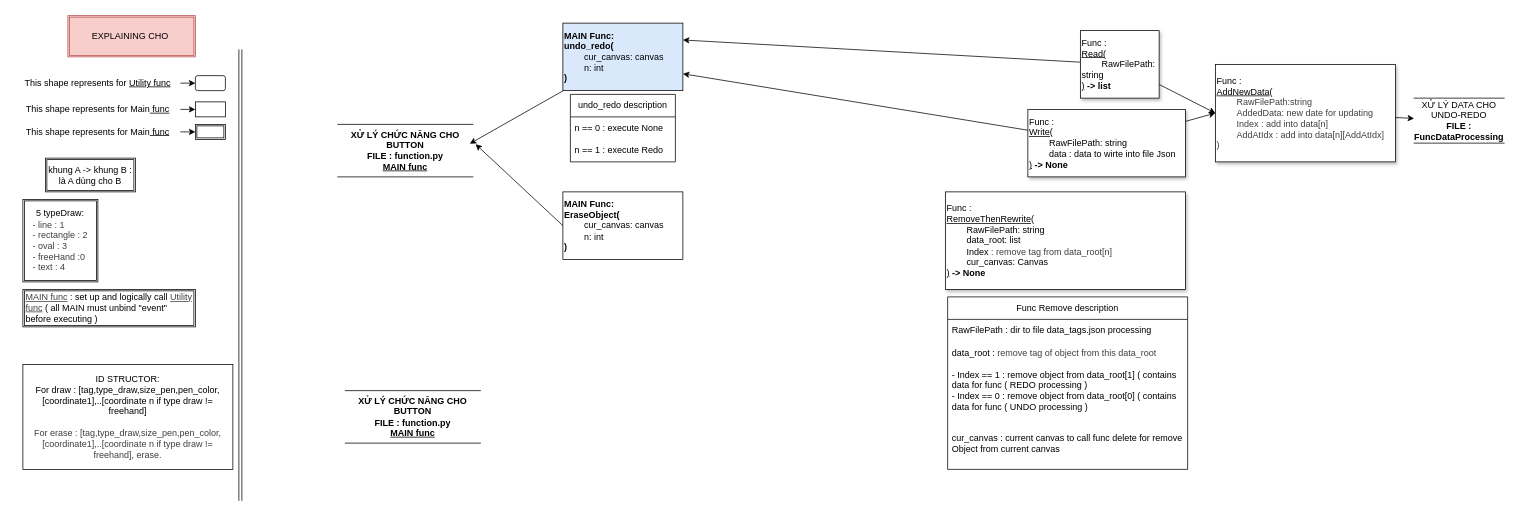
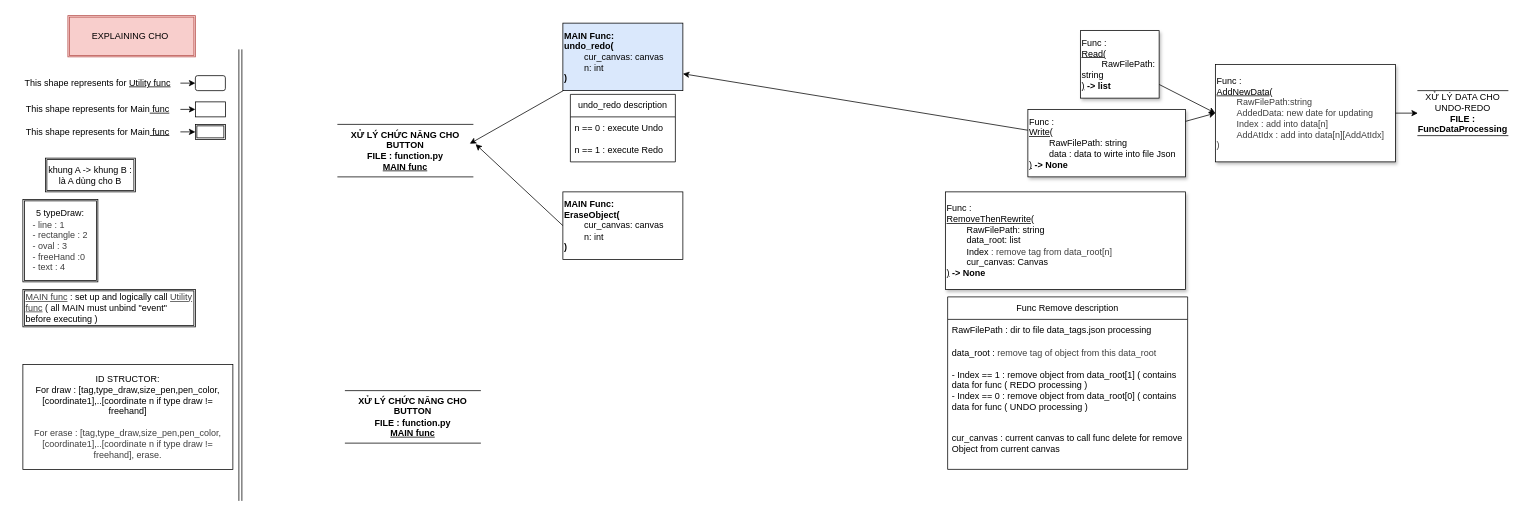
  <mxCell id="0" />
  <mxCell id="1" parent="0" />
- <mxCell id="2" value="XỬ LÝ DATA CHO UNDO-REDO&lt;div&gt;&lt;b&gt;FILE : FuncDataProcessing&lt;/b&gt;&lt;/div&gt;" style="shape=partialRectangle;whiteSpace=wrap;html=1;left=0;right=0;fillColor=none;" parent="1" vertex="1"><mxGeometry x="1885" y="130" width="120" height="60" as="geometry" /></mxCell>
+ <mxCell id="2" value="XỬ LÝ DATA CHO UNDO-REDO&lt;div&gt;&lt;b&gt;FILE : FuncDataProcessing&lt;/b&gt;&lt;/div&gt;" style="shape=partialRectangle;whiteSpace=wrap;html=1;left=0;right=0;fillColor=none;" parent="1" vertex="1"><mxGeometry x="1890" y="120" width="120" height="60" as="geometry" /></mxCell>
  <mxCell id="3" style="edgeStyle=none;html=1;" parent="1" source="4" target="2" edge="1"><mxGeometry relative="1" as="geometry" /></mxCell>
  <mxCell id="4" value="Func :&lt;div&gt;&lt;u&gt;AddNewData&lt;/u&gt;(&lt;/div&gt;&lt;div style=&quot;&quot;&gt;&lt;span style=&quot;color: rgb(63, 63, 63); background-color: transparent;&quot;&gt;&lt;span style=&quot;white-space: pre;&quot;&gt;&#09;&lt;/span&gt;RawFilePath:string&lt;/span&gt;&lt;/div&gt;&lt;div style=&quot;&quot;&gt;&lt;span style=&quot;color: rgb(63, 63, 63); background-color: transparent;&quot;&gt;&lt;span style=&quot;white-space: pre;&quot;&gt;&#09;&lt;/span&gt;AddedData: new date for updating&lt;/span&gt;&lt;/div&gt;&lt;div style=&quot;&quot;&gt;&lt;span style=&quot;color: rgb(63, 63, 63); background-color: transparent;&quot;&gt;&lt;span style=&quot;white-space: pre;&quot;&gt;&#09;&lt;/span&gt;Index&amp;nbsp;: add into data[n]&lt;br&gt;&lt;/span&gt;&lt;/div&gt;&lt;div style=&quot;&quot;&gt;&lt;span style=&quot;color: rgb(63, 63, 63); background-color: transparent;&quot;&gt;&lt;span style=&quot;white-space: pre;&quot;&gt;&#09;&lt;/span&gt;AddAtIdx : add into data[n][AddAtIdx]&lt;br&gt;&lt;/span&gt;&lt;/div&gt;&lt;div&gt;&lt;span style=&quot;color: rgb(63, 63, 63); background-color: transparent;&quot;&gt;)&lt;/span&gt;&lt;/div&gt;" style="rounded=0;whiteSpace=wrap;html=1;align=left;shadow=1;" parent="1" vertex="1"><mxGeometry x="1620" y="85" width="240" height="130" as="geometry" /></mxCell>
  <mxCell id="5" style="edgeStyle=none;html=1;entryX=0;entryY=0.5;entryDx=0;entryDy=0;" parent="1" source="7" target="4" edge="1"><mxGeometry relative="1" as="geometry" /></mxCell>
- <mxCell id="6" style="edgeStyle=none;html=1;entryX=1;entryY=0.25;entryDx=0;entryDy=0;" parent="1" source="7" target="14" edge="1"><mxGeometry relative="1" as="geometry" /></mxCell>
  <mxCell id="7" value="Func :&lt;div&gt;&lt;u&gt;Read(&lt;/u&gt;&lt;/div&gt;&lt;div&gt;&lt;span style=&quot;text-decoration-line: underline; white-space: pre;&quot;&gt;&#09;&lt;/span&gt;RawFilePath: string&lt;br&gt;&lt;/div&gt;&lt;div&gt;&lt;u&gt;)&lt;/u&gt;&amp;nbsp;&lt;b&gt;-&amp;gt; list&lt;/b&gt;&lt;/div&gt;" style="rounded=0;whiteSpace=wrap;html=1;align=left;shadow=1;" parent="1" vertex="1"><mxGeometry x="1440" y="40" width="105" height="90" as="geometry" /></mxCell>
  <mxCell id="8" style="edgeStyle=none;html=1;entryX=0;entryY=0.5;entryDx=0;entryDy=0;" parent="1" source="10" target="4" edge="1"><mxGeometry relative="1" as="geometry" /></mxCell>
  <mxCell id="9" style="edgeStyle=none;html=1;entryX=1;entryY=0.75;entryDx=0;entryDy=0;" parent="1" source="10" target="14" edge="1"><mxGeometry relative="1" as="geometry" /></mxCell>
  <mxCell id="10" value="Func :&lt;div&gt;&lt;u&gt;Write(&lt;/u&gt;&lt;/div&gt;&lt;div&gt;&lt;span style=&quot;text-decoration-line: underline; white-space: pre;&quot;&gt;&#09;&lt;/span&gt;RawFilePath: string&lt;br&gt;&lt;/div&gt;&lt;div&gt;&lt;span style=&quot;white-space: pre;&quot;&gt;&#09;&lt;/span&gt;data : data to wirte into file Json&lt;br&gt;&lt;/div&gt;&lt;div&gt;&lt;u&gt;)&lt;/u&gt;&amp;nbsp;&lt;b&gt;-&amp;gt; None&lt;/b&gt;&lt;/div&gt;" style="rounded=0;whiteSpace=wrap;html=1;align=left;shadow=1;" parent="1" vertex="1"><mxGeometry x="1370" y="145" width="210" height="90" as="geometry" /></mxCell>
  <mxCell id="11" value="undo_redo description" style="swimlane;fontStyle=0;childLayout=stackLayout;horizontal=1;startSize=30;horizontalStack=0;resizeParent=1;resizeParentMax=0;resizeLast=0;collapsible=1;marginBottom=0;whiteSpace=wrap;html=1;" parent="1" vertex="1"><mxGeometry x="760" y="125" width="140" height="90" as="geometry" /></mxCell>
- <mxCell id="12" value="n == 0 : execute None" style="text;strokeColor=none;fillColor=none;align=left;verticalAlign=middle;spacingLeft=4;spacingRight=4;overflow=hidden;points=[[0,0.5],[1,0.5]];portConstraint=eastwest;rotatable=0;whiteSpace=wrap;html=1;" parent="11" vertex="1"><mxGeometry y="30" width="140" height="30" as="geometry" /></mxCell>
+ <mxCell id="12" value="n == 0 : execute Undo" style="text;strokeColor=none;fillColor=none;align=left;verticalAlign=middle;spacingLeft=4;spacingRight=4;overflow=hidden;points=[[0,0.5],[1,0.5]];portConstraint=eastwest;rotatable=0;whiteSpace=wrap;html=1;" parent="11" vertex="1"><mxGeometry y="30" width="140" height="30" as="geometry" /></mxCell>
  <mxCell id="13" value="n == 1 : execute Redo" style="text;strokeColor=none;fillColor=none;align=left;verticalAlign=middle;spacingLeft=4;spacingRight=4;overflow=hidden;points=[[0,0.5],[1,0.5]];portConstraint=eastwest;rotatable=0;whiteSpace=wrap;html=1;" parent="11" vertex="1"><mxGeometry y="60" width="140" height="30" as="geometry" /></mxCell>
  <mxCell id="14" value="&lt;b&gt;MAIN Func:&lt;/b&gt;&lt;div&gt;&lt;b&gt;undo_redo(&lt;/b&gt;&lt;/div&gt;&lt;div&gt;&lt;span style=&quot;white-space: pre;&quot;&gt;&#09;&lt;/span&gt;cur_canvas: canvas&lt;/div&gt;&lt;div&gt;&lt;span style=&quot;white-space: pre;&quot;&gt;&#09;&lt;/span&gt;n: int&lt;/div&gt;&lt;div&gt;&lt;b&gt;)&lt;/b&gt;&lt;/div&gt;" style="rounded=0;whiteSpace=wrap;html=1;align=left;fillColor=#dae8fc;" parent="1" vertex="1"><mxGeometry x="750" y="30" width="160" height="90" as="geometry" /></mxCell>
  <mxCell id="15" value="&lt;b&gt;XỬ LÝ CHỨC NĂNG CHO BUTTON&lt;/b&gt;&lt;br&gt;&lt;div&gt;&lt;b&gt;FILE : function.py&lt;/b&gt;&lt;/div&gt;&lt;div&gt;&lt;b&gt;&lt;u&gt;MAIN func&lt;/u&gt;&lt;/b&gt;&lt;/div&gt;" style="shape=partialRectangle;whiteSpace=wrap;html=1;left=0;right=0;fillColor=none;" parent="1" vertex="1"><mxGeometry x="450" y="165" width="180" height="70" as="geometry" /></mxCell>
  <mxCell id="16" style="edgeStyle=none;html=1;entryX=0.977;entryY=0.368;entryDx=0;entryDy=0;entryPerimeter=0;" parent="1" source="14" target="15" edge="1"><mxGeometry relative="1" as="geometry" /></mxCell>
  <mxCell id="17" value="Func :&lt;div&gt;&lt;u&gt;RemoveThenRewrite(&lt;/u&gt;&lt;/div&gt;&lt;div&gt;&lt;span style=&quot;text-decoration-line: underline; white-space: pre;&quot;&gt;&#09;&lt;/span&gt;RawFilePath: string&lt;br&gt;&lt;/div&gt;&lt;div&gt;&lt;span style=&quot;white-space: pre;&quot;&gt;&#09;&lt;/span&gt;data_root: list&lt;/div&gt;&lt;div&gt;&lt;span style=&quot;color: rgb(63, 63, 63); background-color: transparent; white-space: pre;&quot;&gt;&#09;&lt;/span&gt;Index&lt;span style=&quot;color: rgb(63, 63, 63); background-color: transparent;&quot;&gt;&amp;nbsp;: remove tag from data_root[n]&lt;/span&gt;&lt;/div&gt;&lt;div&gt;&lt;span style=&quot;white-space: pre;&quot;&gt;&#09;&lt;/span&gt;cur_canvas: Canvas&lt;br&gt;&lt;/div&gt;&lt;div&gt;&lt;u&gt;)&lt;/u&gt;&amp;nbsp;&lt;b&gt;-&amp;gt; None&lt;/b&gt;&lt;/div&gt;" style="rounded=0;whiteSpace=wrap;html=1;align=left;shadow=1;" parent="1" vertex="1"><mxGeometry x="1260" y="255" width="320" height="130" as="geometry" /></mxCell>
  <mxCell id="18" value="Func Remove description" style="swimlane;fontStyle=0;childLayout=stackLayout;horizontal=1;startSize=30;horizontalStack=0;resizeParent=1;resizeParentMax=0;resizeLast=0;collapsible=1;marginBottom=0;whiteSpace=wrap;html=1;" parent="1" vertex="1"><mxGeometry x="1263" y="395" width="320" height="230" as="geometry" /></mxCell>
  <mxCell id="19" value="RawFilePath : dir to file data_tags.json processing" style="text;strokeColor=none;fillColor=none;align=left;verticalAlign=middle;spacingLeft=4;spacingRight=4;overflow=hidden;points=[[0,0.5],[1,0.5]];portConstraint=eastwest;rotatable=0;whiteSpace=wrap;html=1;" parent="18" vertex="1"><mxGeometry y="30" width="320" height="30" as="geometry" /></mxCell>
  <mxCell id="20" value="data_root :&amp;nbsp;&lt;span style=&quot;color: rgb(63, 63, 63); background-color: transparent;&quot;&gt;remove tag of object from this data_root&lt;/span&gt;" style="text;strokeColor=none;fillColor=none;align=left;verticalAlign=middle;spacingLeft=4;spacingRight=4;overflow=hidden;points=[[0,0.5],[1,0.5]];portConstraint=eastwest;rotatable=0;whiteSpace=wrap;html=1;" parent="18" vertex="1"><mxGeometry y="60" width="320" height="30" as="geometry" /></mxCell>
  <mxCell id="21" value="- Index == 1 : remove object from data_root[1] ( contains data for func ( REDO processing )&lt;div&gt;- Index == 0 : remove object from data_root[0]&amp;nbsp;&lt;span style=&quot;color: rgb(0, 0, 0); background-color: transparent;&quot;&gt;( contains data for func ( UNDO processing )&lt;/span&gt;&lt;/div&gt;" style="text;strokeColor=none;fillColor=none;align=left;verticalAlign=middle;spacingLeft=4;spacingRight=4;overflow=hidden;points=[[0,0.5],[1,0.5]];portConstraint=eastwest;rotatable=0;whiteSpace=wrap;html=1;" parent="18" vertex="1"><mxGeometry y="90" width="320" height="70" as="geometry" /></mxCell>
  <mxCell id="22" value="cur_canvas : current canvas to call func delete for remove Object from current canvas" style="text;strokeColor=none;fillColor=none;align=left;verticalAlign=middle;spacingLeft=4;spacingRight=4;overflow=hidden;points=[[0,0.5],[1,0.5]];portConstraint=eastwest;rotatable=0;whiteSpace=wrap;html=1;" parent="18" vertex="1"><mxGeometry y="160" width="320" height="70" as="geometry" /></mxCell>
  <mxCell id="23" value="&lt;b&gt;MAIN Func:&lt;/b&gt;&lt;div&gt;&lt;b&gt;EraseObject(&lt;/b&gt;&lt;/div&gt;&lt;div&gt;&lt;span style=&quot;white-space: pre;&quot;&gt;&#09;&lt;/span&gt;cur_canvas: canvas&lt;/div&gt;&lt;div&gt;&lt;span style=&quot;white-space: pre;&quot;&gt;&#09;&lt;/span&gt;n: int&lt;/div&gt;&lt;div&gt;&lt;b&gt;)&lt;/b&gt;&lt;/div&gt;" style="rounded=0;whiteSpace=wrap;html=1;align=left;" parent="1" vertex="1"><mxGeometry x="750" y="255" width="160" height="90" as="geometry" /></mxCell>
  <mxCell id="24" style="edgeStyle=none;html=1;exitX=0;exitY=0.5;exitDx=0;exitDy=0;entryX=1.02;entryY=0.377;entryDx=0;entryDy=0;entryPerimeter=0;" parent="1" source="23" target="15" edge="1"><mxGeometry relative="1" as="geometry" /></mxCell>
  <mxCell id="25" style="edgeStyle=none;html=1;entryX=0;entryY=0.5;entryDx=0;entryDy=0;" parent="1" source="26" target="29" edge="1"><mxGeometry relative="1" as="geometry" /></mxCell>
  <mxCell id="26" value="This shape represents for &lt;u&gt;Utility func&lt;/u&gt;" style="text;strokeColor=none;align=center;fillColor=none;html=1;verticalAlign=middle;whiteSpace=wrap;rounded=0;" parent="1" vertex="1"><mxGeometry x="20" y="90" width="220" height="40" as="geometry" /></mxCell>
  <mxCell id="27" style="edgeStyle=none;html=1;entryX=0;entryY=0.5;entryDx=0;entryDy=0;" parent="1" source="28" target="30" edge="1"><mxGeometry relative="1" as="geometry" /></mxCell>
  <mxCell id="28" value="This shape represents for Main&lt;u&gt;&amp;nbsp;func&lt;/u&gt;" style="text;strokeColor=none;align=center;fillColor=none;html=1;verticalAlign=middle;whiteSpace=wrap;rounded=0;" parent="1" vertex="1"><mxGeometry x="20" y="125" width="220" height="40" as="geometry" /></mxCell>
  <mxCell id="29" value="" style="rounded=1;whiteSpace=wrap;html=1;" parent="1" vertex="1"><mxGeometry x="260" y="100" width="40" height="20" as="geometry" /></mxCell>
  <mxCell id="30" value="" style="rounded=0;whiteSpace=wrap;html=1;" parent="1" vertex="1"><mxGeometry x="260" y="135" width="40" height="20" as="geometry" /></mxCell>
  <mxCell id="31" value="&lt;span style=&quot;color: rgb(0, 0, 0);&quot;&gt;khung A -&amp;gt; khung B : là A dùng cho B&lt;/span&gt;" style="shape=ext;double=1;rounded=0;whiteSpace=wrap;html=1;" parent="1" vertex="1"><mxGeometry x="60" y="210" width="120" height="45" as="geometry" /></mxCell>
  <mxCell id="32" value="&lt;span style=&quot;color: rgb(0, 0, 0); text-align: left;&quot;&gt;5 typeDraw:&lt;/span&gt;&lt;div style=&quot;color: rgb(63, 63, 63); scrollbar-color: rgb(226, 226, 226) rgb(251, 251, 251); text-align: left;&quot;&gt;- line : 1&lt;/div&gt;&lt;div style=&quot;color: rgb(63, 63, 63); scrollbar-color: rgb(226, 226, 226) rgb(251, 251, 251); text-align: left;&quot;&gt;- rectangle : 2&lt;/div&gt;&lt;div style=&quot;color: rgb(63, 63, 63); scrollbar-color: rgb(226, 226, 226) rgb(251, 251, 251); text-align: left;&quot;&gt;- oval : 3&lt;/div&gt;&lt;div style=&quot;color: rgb(63, 63, 63); scrollbar-color: rgb(226, 226, 226) rgb(251, 251, 251); text-align: left;&quot;&gt;- freeHand :0&lt;/div&gt;&lt;div style=&quot;color: rgb(63, 63, 63); scrollbar-color: rgb(226, 226, 226) rgb(251, 251, 251); text-align: left;&quot;&gt;- text : 4&lt;/div&gt;" style="shape=ext;double=1;rounded=0;whiteSpace=wrap;html=1;" parent="1" vertex="1"><mxGeometry x="30" y="265" width="100" height="110" as="geometry" /></mxCell>
  <mxCell id="33" value="&lt;u style=&quot;color: rgb(63, 63, 63); scrollbar-color: rgb(226, 226, 226) rgb(251, 251, 251);&quot;&gt;MAIN func&lt;/u&gt;&lt;span style=&quot;color: rgb(0, 0, 0);&quot;&gt;&amp;nbsp;: set up and logically call&amp;nbsp;&lt;/span&gt;&lt;u style=&quot;color: rgb(63, 63, 63); scrollbar-color: rgb(226, 226, 226) rgb(251, 251, 251);&quot;&gt;Utility func&lt;/u&gt;&lt;span style=&quot;color: rgb(0, 0, 0);&quot;&gt;&amp;nbsp;( all MAIN must unbind &quot;event&quot; before executing )&lt;/span&gt;" style="shape=ext;double=1;rounded=0;whiteSpace=wrap;html=1;align=left;" parent="1" vertex="1"><mxGeometry x="30" y="385" width="230" height="50" as="geometry" /></mxCell>
  <mxCell id="34" style="edgeStyle=none;html=1;entryX=0;entryY=0.5;entryDx=0;entryDy=0;" parent="1" source="35" target="36" edge="1"><mxGeometry relative="1" as="geometry" /></mxCell>
  <mxCell id="35" value="This shape represents for Main&lt;u&gt;&amp;nbsp;func&lt;/u&gt;" style="text;strokeColor=none;align=center;fillColor=none;html=1;verticalAlign=middle;whiteSpace=wrap;rounded=0;" parent="1" vertex="1"><mxGeometry x="20" y="155" width="220" height="40" as="geometry" /></mxCell>
  <mxCell id="36" value="" style="shape=ext;double=1;rounded=0;whiteSpace=wrap;html=1;" parent="1" vertex="1"><mxGeometry x="260" y="165" width="40" height="20" as="geometry" /></mxCell>
  <mxCell id="37" value="EXPLAINING CHO&amp;nbsp;" style="shape=ext;double=1;rounded=0;whiteSpace=wrap;html=1;fillColor=#f8cecc;strokeColor=#b85450;" parent="1" vertex="1"><mxGeometry x="90" y="20" width="170" height="55" as="geometry" /></mxCell>
  <mxCell id="38" value="&lt;b&gt;XỬ LÝ CHỨC NĂNG CHO BUTTON&lt;/b&gt;&lt;br&gt;&lt;div&gt;&lt;b&gt;FILE : function.py&lt;/b&gt;&lt;/div&gt;&lt;div&gt;&lt;b&gt;&lt;u&gt;MAIN func&lt;/u&gt;&lt;/b&gt;&lt;/div&gt;" style="shape=partialRectangle;whiteSpace=wrap;html=1;left=0;right=0;fillColor=none;" parent="1" vertex="1"><mxGeometry x="460" y="520" width="180" height="70" as="geometry" /></mxCell>
  <mxCell id="39" value="" style="shape=link;html=1;" parent="1" edge="1"><mxGeometry width="100" relative="1" as="geometry"><mxPoint x="320" y="64.997" as="sourcePoint" /><mxPoint x="320" y="667.001" as="targetPoint" /></mxGeometry></mxCell>
  <mxCell id="40" value="ID STRUCTOR:&lt;div&gt;For draw : [tag,type_draw,size_pen,pen_color,[coordinate1],..[coordinate n if type draw != freehand]&lt;/div&gt;&lt;div&gt;&lt;br&gt;&lt;/div&gt;&lt;div&gt;&lt;span style=&quot;color: rgb(63, 63, 63);&quot;&gt;For erase : [tag,type_draw,size_pen,pen_color,[coordinate1],..[coordinate n if type draw != freehand], erase.&lt;/span&gt;&lt;/div&gt;" style="rounded=0;whiteSpace=wrap;html=1;" vertex="1" parent="1"><mxGeometry x="30" y="485" width="280" height="140" as="geometry" /></mxCell>
